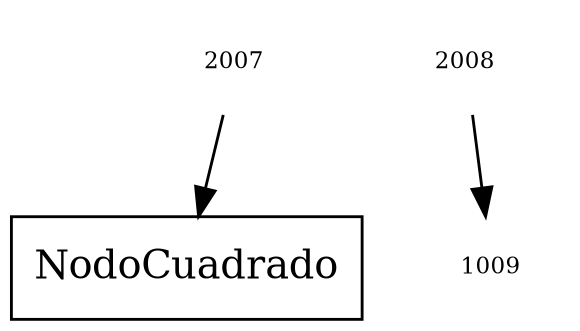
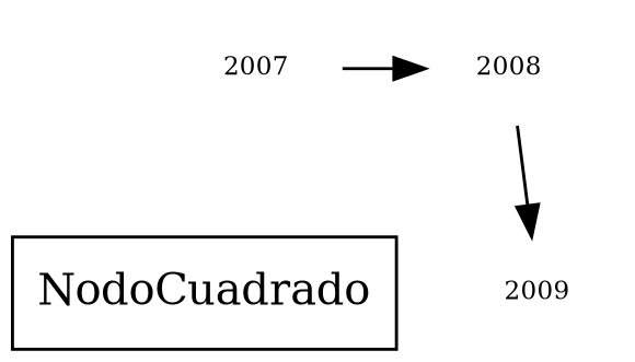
  digraph {
    node [fontsize=8 shape=plaintext]
    2007
    2008
-   2009 [label=1009]
+   2009
    NodoCuadrado [shape=box fontsize=""]
    subgraph sub_1 {
      2007
      2008
      2009
    }
    subgraph sub_2 {
      rank=same
      2007
      2008
    }
-   2007 -> NodoCuadrado
+   2007 -> 2008
    2008 -> 2009
  }
